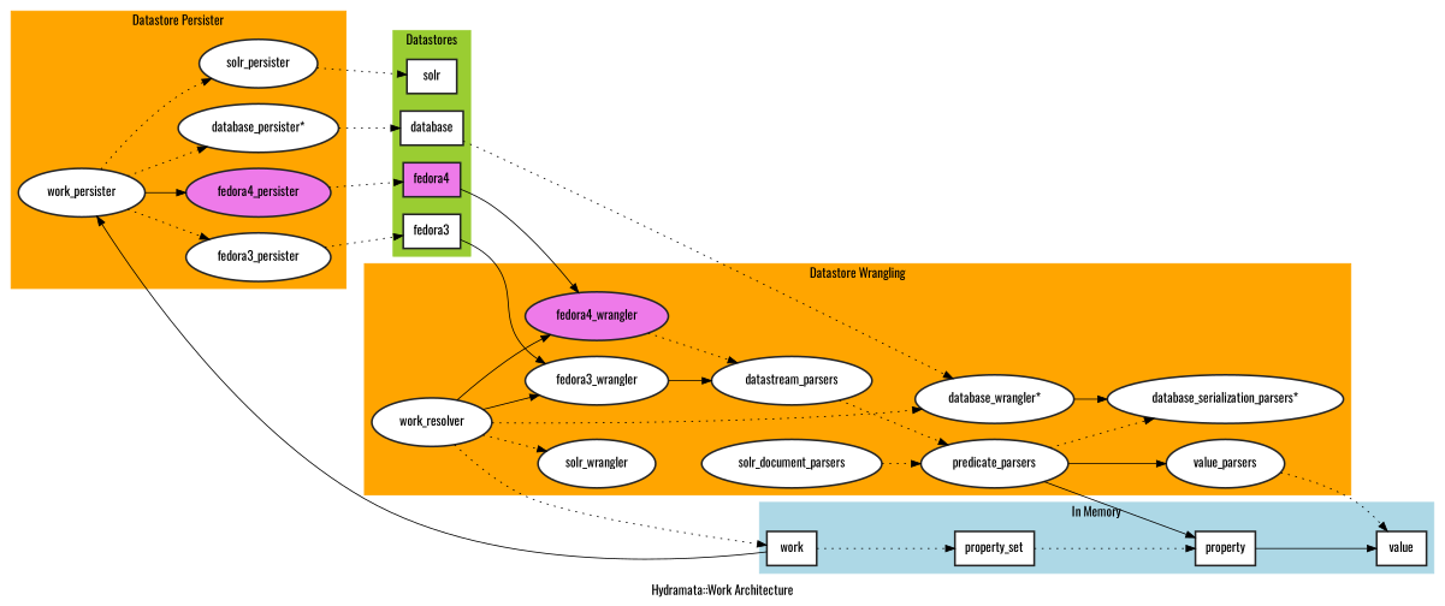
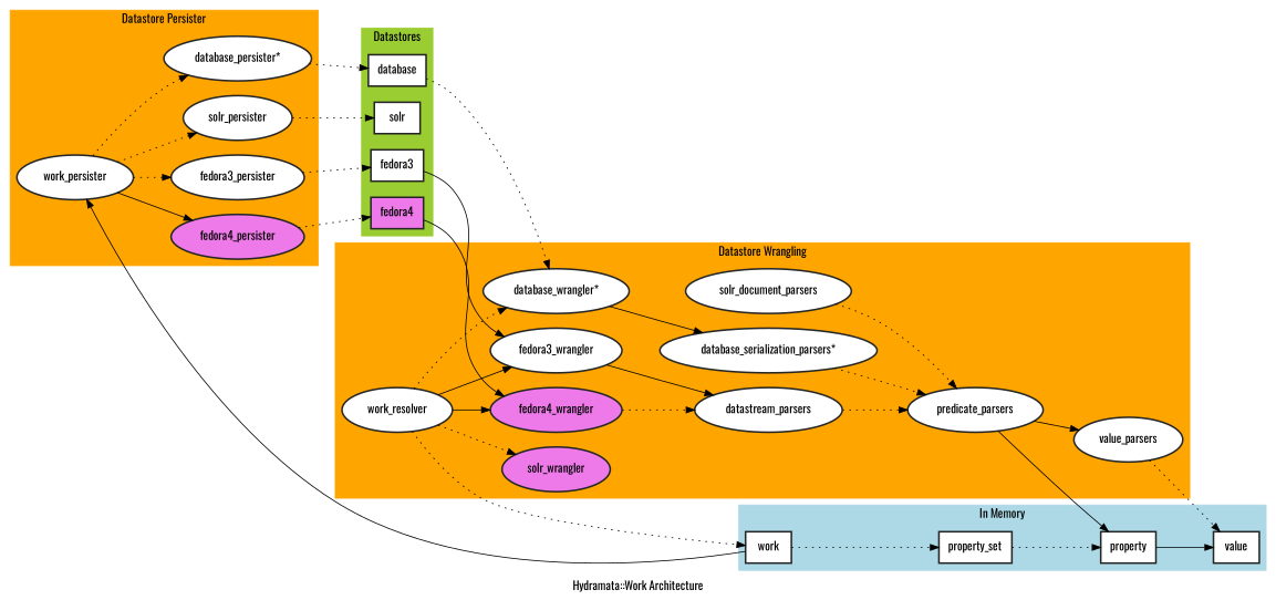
  digraph {
    compound=true
    fontname=Oswald
    label="Hydramata::Work Architecture"
    rankdir=LR
    node [color=grey15 fillcolor=white fontname=Oswald margin="0.15, 0.15" penwidth=2 shape=oval style=filled]
    edge [fontname=Oswald style=dotted]
    fedora3 [shape=record]
    database [shape=record]
    fedora4 [fillcolor=orchid2 shape=record]
    solr [shape=record]
    fedora3_wrangler
    fedora4_wrangler [fillcolor=orchid2]
    n7 [label="database_wrangler*"]
-   solr_wrangler
+   solr_wrangler [fillcolor=orchid2]
    work_resolver
    datastream_parsers
    n11 [label="database_serialization_parsers*"]
    solr_document_parsers
    predicate_parsers
    value_parsers
    fedora3_persister
    fedora4_persister [fillcolor=orchid2]
    n17 [label="database_persister*"]
    solr_persister
    work_persister
    work [shape=record]
    property_set [shape=record]
    property [shape=record]
    value [shape=record]
    subgraph cluster_1 {
      color=olivedrab3
      label=Datastores
      style=filled
      fedora3
      database
      fedora4
      solr
    }
    subgraph cluster_2 {
      color=olivedrab3
      label="Data Structure Definition"
      style=filled
    }
    subgraph cluster_3 {
      color=orange
      label="Datastore Wrangling"
      style=filled
      fedora3_wrangler
      fedora4_wrangler
      n7
      solr_wrangler
      work_resolver
      datastream_parsers
      n11
      solr_document_parsers
      predicate_parsers
      value_parsers
    }
    subgraph cluster_4 {
      color=orange
      label="Datastore Persister"
      style=filled
      fedora3_persister
      fedora4_persister
      n17
      solr_persister
      work_persister
    }
    subgraph cluster_5 {
      color=lightblue
      label="In Memory"
      style=filled
      work
      property_set
      property
      value
    }
    subgraph cluster_6 {
      color=orange
      label="Buffer Map"
      style=filled
    }
    subgraph cluster_7 {
      color=firebrick2
      label="Output Buffer"
      style=filled
    }
    fedora3 -> fedora3_wrangler [style=solid]
    database -> n7
    fedora4 -> fedora4_wrangler [style=solid]
    fedora3_wrangler -> datastream_parsers [style=solid]
    fedora4_wrangler -> datastream_parsers
    n7 -> n11 [style=solid]
    work_resolver -> fedora3_wrangler [style=solid]
    work_resolver -> fedora4_wrangler [style=solid]
    work_resolver -> n7
    work_resolver -> solr_wrangler
    work_resolver -> work
    datastream_parsers -> predicate_parsers
-   predicate_parsers -> n11
+   n11 -> predicate_parsers
    solr_document_parsers -> predicate_parsers
    predicate_parsers -> value_parsers [style=solid]
    predicate_parsers -> property [style=solid]
    value_parsers -> value
    fedora3_persister -> fedora3
    fedora4_persister -> fedora4
    n17 -> database
    solr_persister -> solr
    work_persister -> fedora3_persister
    work_persister -> fedora4_persister [style=solid]
    work_persister -> n17
    work_persister -> solr_persister
    work -> work_persister [style=solid]
    work -> property_set
    property_set -> property
    property -> value [style=solid]
  }
